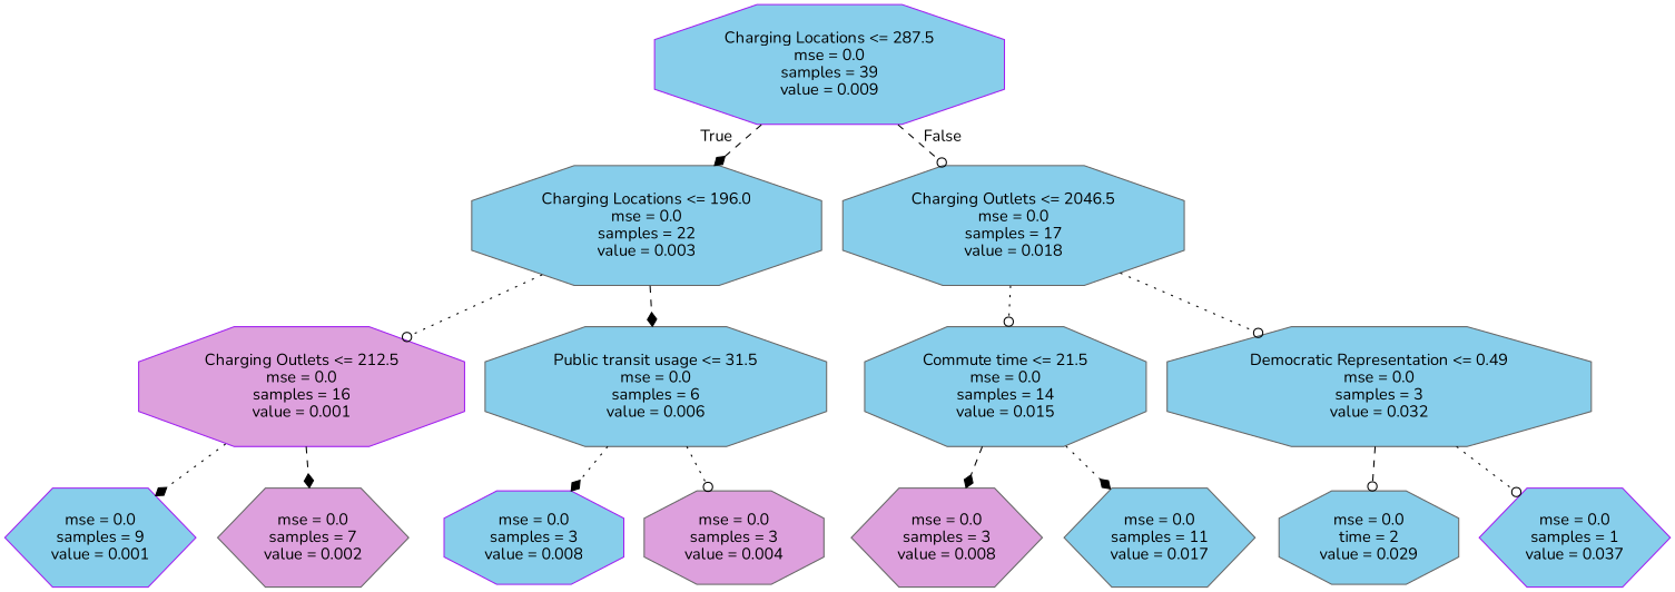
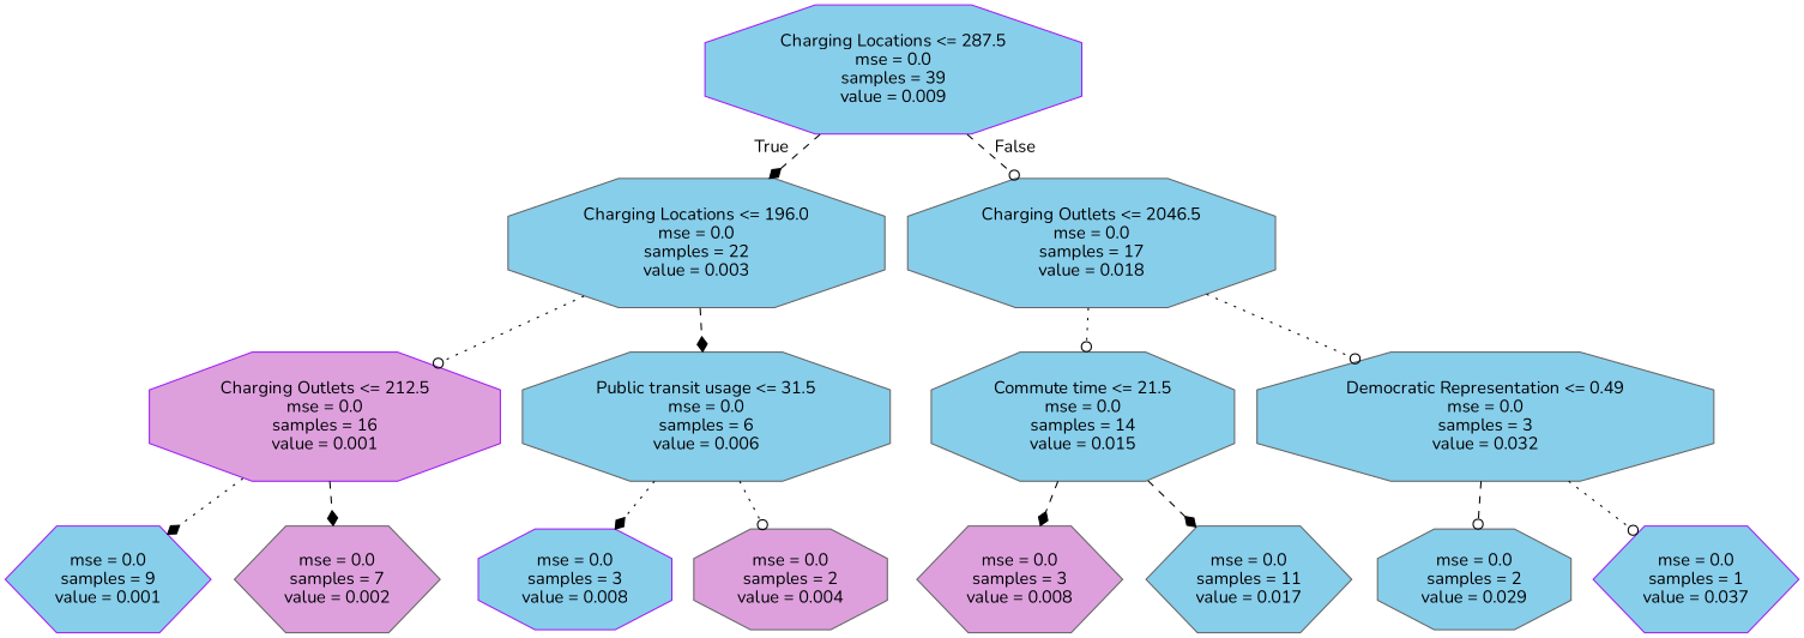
  digraph {
    fontname=Nunito
    node [color=gray40 fillcolor=skyblue fontname=Nunito shape=octagon style=filled]
    edge [arrowhead=diamond fontname=Nunito style=dotted]
    n1 [color=purple label="Charging Locations <= 287.5\nmse = 0.0\nsamples = 39\nvalue = 0.009"]
    n2 [label="Charging Locations <= 196.0\nmse = 0.0\nsamples = 22\nvalue = 0.003"]
    n3 [label="Charging Outlets <= 2046.5\nmse = 0.0\nsamples = 17\nvalue = 0.018"]
    n4 [color=purple fillcolor=plum label="Charging Outlets <= 212.5\nmse = 0.0\nsamples = 16\nvalue = 0.001"]
    n5 [label="Public transit usage <= 31.5\nmse = 0.0\nsamples = 6\nvalue = 0.006"]
    n6 [label="Commute time <= 21.5\nmse = 0.0\nsamples = 14\nvalue = 0.015"]
    n7 [label="Democratic Representation <= 0.49\nmse = 0.0\nsamples = 3\nvalue = 0.032"]
    n8 [color=purple label="mse = 0.0\nsamples = 9\nvalue = 0.001" shape=hexagon]
    n9 [fillcolor=plum label="mse = 0.0\nsamples = 7\nvalue = 0.002" shape=hexagon]
    n10 [color=purple label="mse = 0.0\nsamples = 3\nvalue = 0.008"]
-   n11 [fillcolor=plum label="mse = 0.0\nsamples = 3\nvalue = 0.004"]
+   n11 [fillcolor=plum label="mse = 0.0\nsamples = 2\nvalue = 0.004"]
    n12 [fillcolor=plum label="mse = 0.0\nsamples = 3\nvalue = 0.008" shape=hexagon]
    n13 [label="mse = 0.0\nsamples = 11\nvalue = 0.017" shape=hexagon]
-   n14 [label="mse = 0.0\ntime = 2\nvalue = 0.029"]
+   n14 [label="mse = 0.0\nsamples = 2\nvalue = 0.029"]
    n15 [color=purple label="mse = 0.0\nsamples = 1\nvalue = 0.037" shape=hexagon]
    n1 -> n2 [headlabel=True labelangle=45 labeldistance=2.5 style=dashed]
    n1 -> n3 [arrowhead=odot headlabel=False labelangle=-45 labeldistance=2.5 style=dashed]
    n2 -> n4 [arrowhead=odot]
    n2 -> n5 [style=dashed]
    n3 -> n6 [arrowhead=odot]
    n3 -> n7 [arrowhead=odot]
    n4 -> n8
    n4 -> n9 [style=dashed]
    n5 -> n10
    n5 -> n11 [arrowhead=odot]
    n6 -> n12 [style=dashed]
-   n6 -> n13
+   n6 -> n13 [style=dashed]
    n7 -> n14 [arrowhead=odot style=dashed]
    n7 -> n15 [arrowhead=odot]
  }
